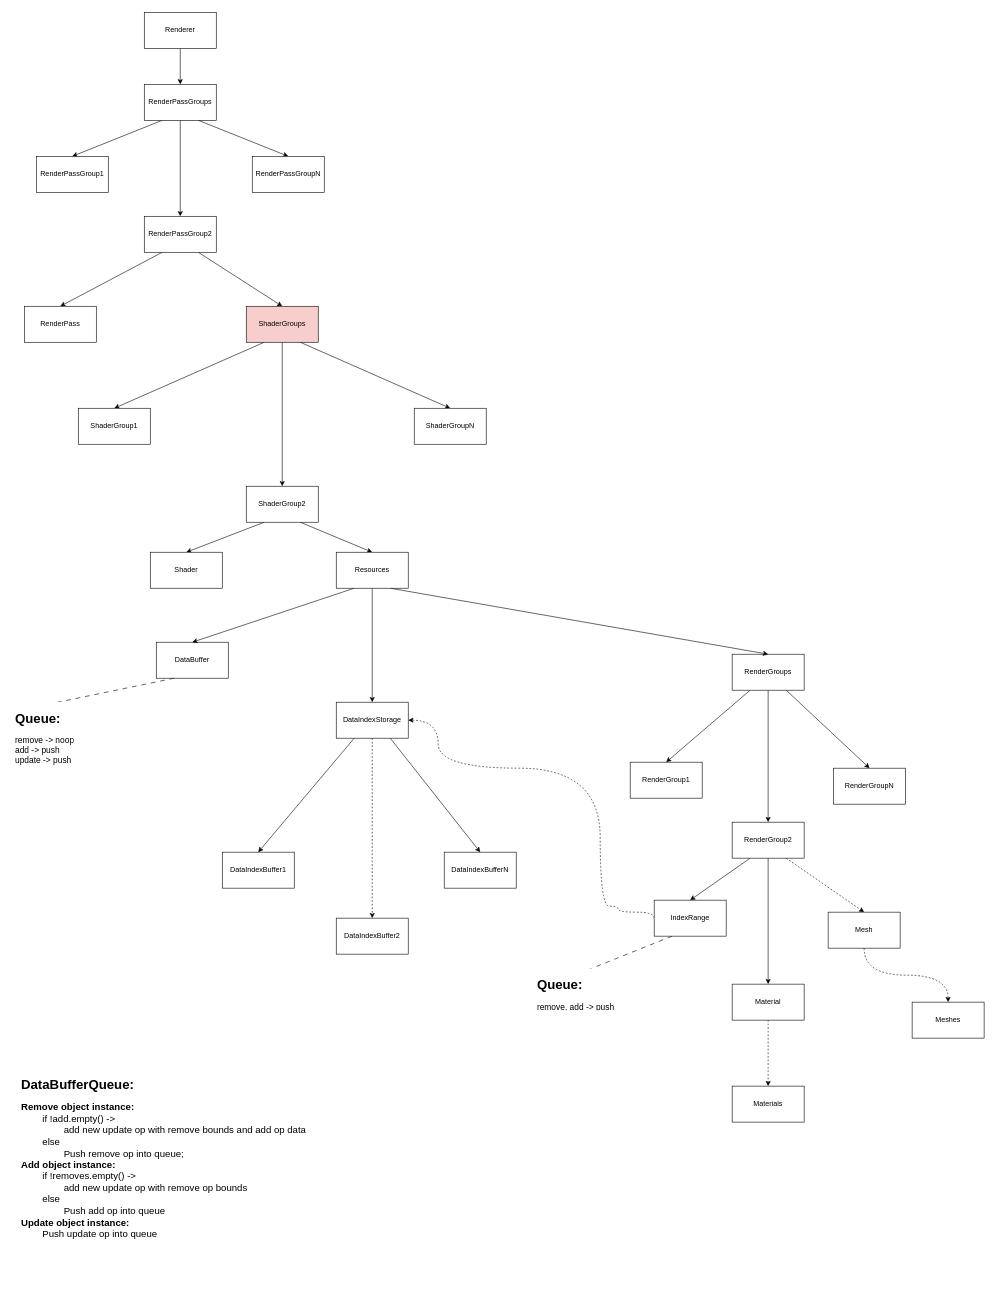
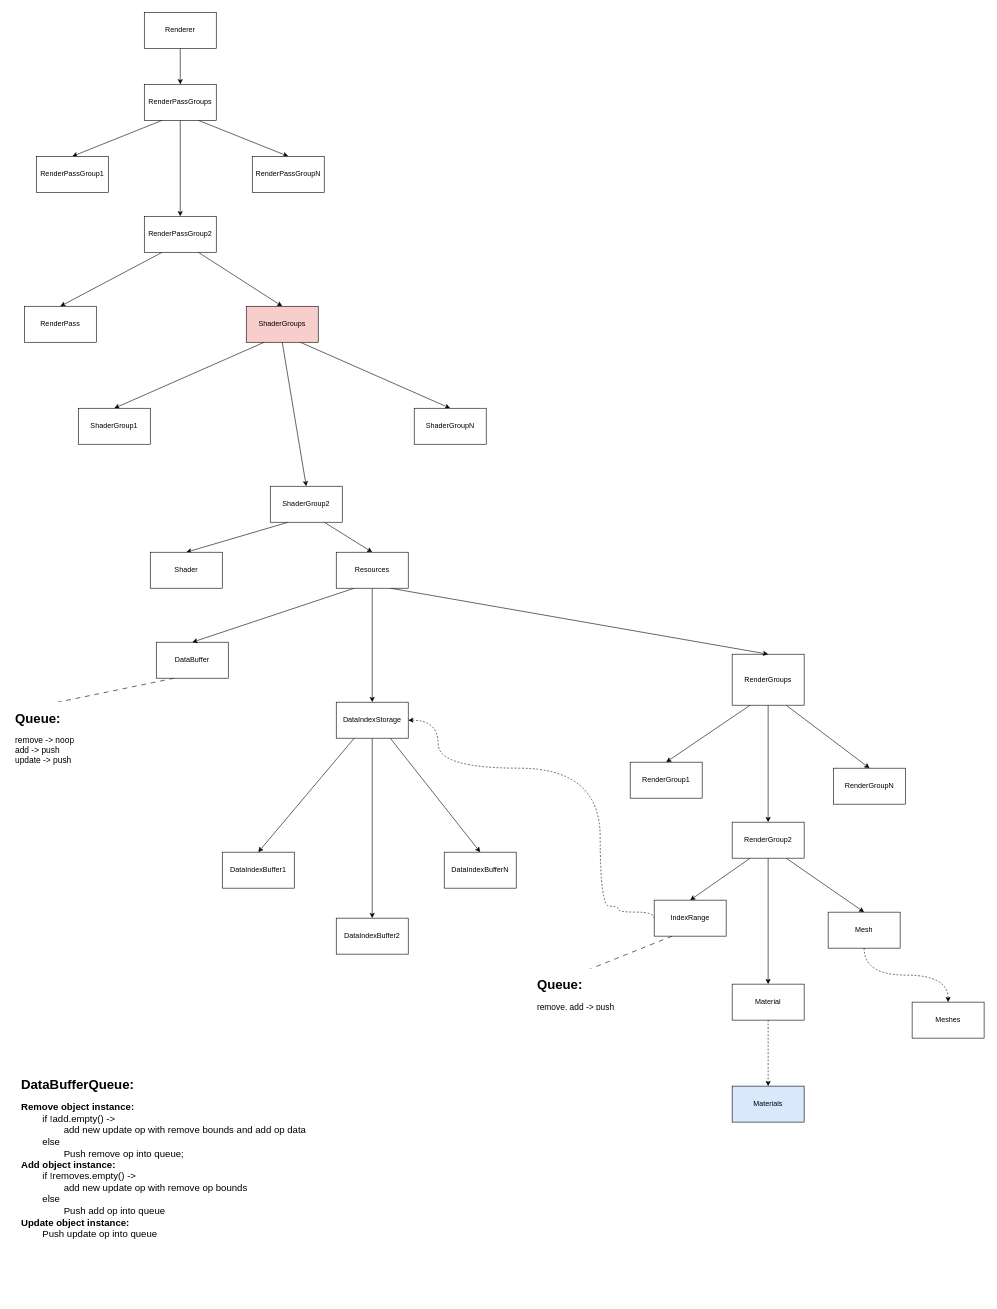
  <mxCell id="0" />
  <mxCell id="1" parent="0" />
  <mxCell id="2" style="edgeStyle=orthogonalEdgeStyle;rounded=0;orthogonalLoop=1;jettySize=auto;html=1;exitX=0.5;exitY=1;exitDx=0;exitDy=0;entryX=0.5;entryY=0;entryDx=0;entryDy=0;" parent="1" source="3" target="7" edge="1"><mxGeometry relative="1" as="geometry" /></mxCell>
  <mxCell id="3" value="Renderer" style="rounded=0;whiteSpace=wrap;html=1;" parent="1" vertex="1"><mxGeometry x="240" y="20" width="120" height="60" as="geometry" /></mxCell>
  <mxCell id="4" style="rounded=0;orthogonalLoop=1;jettySize=auto;html=1;exitX=0.25;exitY=1;exitDx=0;exitDy=0;entryX=0.5;entryY=0;entryDx=0;entryDy=0;" parent="1" source="7" target="8" edge="1"><mxGeometry relative="1" as="geometry" /></mxCell>
  <mxCell id="5" style="edgeStyle=none;rounded=0;orthogonalLoop=1;jettySize=auto;html=1;exitX=0.5;exitY=1;exitDx=0;exitDy=0;entryX=0.5;entryY=0;entryDx=0;entryDy=0;strokeColor=default;align=center;verticalAlign=middle;fontFamily=Helvetica;fontSize=11;fontColor=default;labelBackgroundColor=default;endArrow=classic;" parent="1" source="7" target="11" edge="1"><mxGeometry relative="1" as="geometry" /></mxCell>
  <mxCell id="6" style="edgeStyle=none;rounded=0;orthogonalLoop=1;jettySize=auto;html=1;exitX=0.75;exitY=1;exitDx=0;exitDy=0;entryX=0.5;entryY=0;entryDx=0;entryDy=0;strokeColor=default;align=center;verticalAlign=middle;fontFamily=Helvetica;fontSize=11;fontColor=default;labelBackgroundColor=default;endArrow=classic;" parent="1" source="7" target="12" edge="1"><mxGeometry relative="1" as="geometry" /></mxCell>
  <mxCell id="7" value="RenderPassGroups" style="rounded=0;whiteSpace=wrap;html=1;" parent="1" vertex="1"><mxGeometry x="240" y="140" width="120" height="60" as="geometry" /></mxCell>
  <mxCell id="8" value="RenderPassGroup1" style="rounded=0;whiteSpace=wrap;html=1;" parent="1" vertex="1"><mxGeometry x="60" y="260" width="120" height="60" as="geometry" /></mxCell>
  <mxCell id="9" style="rounded=0;orthogonalLoop=1;jettySize=auto;html=1;exitX=0.25;exitY=1;exitDx=0;exitDy=0;entryX=0.5;entryY=0;entryDx=0;entryDy=0;" edge="1" parent="1" source="11" target="53"><mxGeometry relative="1" as="geometry" /></mxCell>
  <mxCell id="10" style="edgeStyle=none;rounded=0;orthogonalLoop=1;jettySize=auto;html=1;exitX=0.75;exitY=1;exitDx=0;exitDy=0;entryX=0.5;entryY=0;entryDx=0;entryDy=0;strokeColor=default;align=center;verticalAlign=middle;fontFamily=Helvetica;fontSize=11;fontColor=default;labelBackgroundColor=default;endArrow=classic;" edge="1" parent="1" source="11" target="16"><mxGeometry relative="1" as="geometry" /></mxCell>
  <mxCell id="11" value="RenderPassGroup2" style="rounded=0;whiteSpace=wrap;html=1;" parent="1" vertex="1"><mxGeometry x="240" y="360" width="120" height="60" as="geometry" /></mxCell>
  <mxCell id="12" value="RenderPassGroupN" style="rounded=0;whiteSpace=wrap;html=1;" parent="1" vertex="1"><mxGeometry x="420" y="260" width="120" height="60" as="geometry" /></mxCell>
  <mxCell id="13" style="edgeStyle=none;rounded=0;orthogonalLoop=1;jettySize=auto;html=1;exitX=0.25;exitY=1;exitDx=0;exitDy=0;entryX=0.5;entryY=0;entryDx=0;entryDy=0;strokeColor=default;align=center;verticalAlign=middle;fontFamily=Helvetica;fontSize=11;fontColor=default;labelBackgroundColor=default;endArrow=classic;" parent="1" source="16" target="17" edge="1"><mxGeometry relative="1" as="geometry" /></mxCell>
  <mxCell id="14" style="edgeStyle=none;rounded=0;orthogonalLoop=1;jettySize=auto;html=1;exitX=0.5;exitY=1;exitDx=0;exitDy=0;entryX=0.5;entryY=0;entryDx=0;entryDy=0;strokeColor=default;align=center;verticalAlign=middle;fontFamily=Helvetica;fontSize=11;fontColor=default;labelBackgroundColor=default;endArrow=classic;" parent="1" source="16" target="20" edge="1"><mxGeometry relative="1" as="geometry" /></mxCell>
  <mxCell id="15" style="edgeStyle=none;rounded=0;orthogonalLoop=1;jettySize=auto;html=1;exitX=0.75;exitY=1;exitDx=0;exitDy=0;entryX=0.5;entryY=0;entryDx=0;entryDy=0;strokeColor=default;align=center;verticalAlign=middle;fontFamily=Helvetica;fontSize=11;fontColor=default;labelBackgroundColor=default;endArrow=classic;" parent="1" source="16" target="21" edge="1"><mxGeometry relative="1" as="geometry" /></mxCell>
  <mxCell id="16" value="ShaderGroups" style="rounded=0;whiteSpace=wrap;html=1;fillColor=#f8cecc;" parent="1" vertex="1"><mxGeometry x="410" y="510" width="120" height="60" as="geometry" /></mxCell>
  <mxCell id="17" value="&lt;div&gt;ShaderGroup1&lt;/div&gt;" style="rounded=0;whiteSpace=wrap;html=1;" parent="1" vertex="1"><mxGeometry x="130" y="680" width="120" height="60" as="geometry" /></mxCell>
  <mxCell id="18" style="edgeStyle=none;rounded=0;orthogonalLoop=1;jettySize=auto;html=1;exitX=0.25;exitY=1;exitDx=0;exitDy=0;entryX=0.5;entryY=0;entryDx=0;entryDy=0;strokeColor=default;align=center;verticalAlign=middle;fontFamily=Helvetica;fontSize=11;fontColor=default;labelBackgroundColor=default;endArrow=classic;" edge="1" parent="1" source="20" target="54"><mxGeometry relative="1" as="geometry" /></mxCell>
  <mxCell id="19" style="edgeStyle=none;rounded=0;orthogonalLoop=1;jettySize=auto;html=1;exitX=0.75;exitY=1;exitDx=0;exitDy=0;entryX=0.5;entryY=0;entryDx=0;entryDy=0;strokeColor=default;align=center;verticalAlign=middle;fontFamily=Helvetica;fontSize=11;fontColor=default;labelBackgroundColor=default;endArrow=classic;" edge="1" parent="1" source="20" target="58"><mxGeometry relative="1" as="geometry" /></mxCell>
- <mxCell id="20" value="ShaderGroup2" style="rounded=0;whiteSpace=wrap;html=1;" parent="1" vertex="1"><mxGeometry x="410" y="810" width="120" height="60" as="geometry" /></mxCell>
+ <mxCell id="20" value="ShaderGroup2" style="rounded=0;whiteSpace=wrap;html=1;" parent="1" vertex="1"><mxGeometry x="450" y="810" width="120" height="60" as="geometry" /></mxCell>
  <mxCell id="21" value="ShaderGroupN" style="rounded=0;whiteSpace=wrap;html=1;" parent="1" vertex="1"><mxGeometry x="690" y="680" width="120" height="60" as="geometry" /></mxCell>
  <mxCell id="22" style="edgeStyle=none;rounded=0;orthogonalLoop=1;jettySize=auto;html=1;exitX=0.25;exitY=1;exitDx=0;exitDy=0;entryX=0.5;entryY=0;entryDx=0;entryDy=0;strokeColor=default;align=center;verticalAlign=middle;fontFamily=Helvetica;fontSize=11;fontColor=default;labelBackgroundColor=default;endArrow=classic;" parent="1" source="25" target="35" edge="1"><mxGeometry relative="1" as="geometry" /></mxCell>
  <mxCell id="23" style="edgeStyle=none;rounded=0;orthogonalLoop=1;jettySize=auto;html=1;exitX=0.5;exitY=1;exitDx=0;exitDy=0;entryX=0.5;entryY=0;entryDx=0;entryDy=0;strokeColor=default;align=center;verticalAlign=middle;fontFamily=Helvetica;fontSize=11;fontColor=default;labelBackgroundColor=default;endArrow=classic;" parent="1" source="25" target="39" edge="1"><mxGeometry relative="1" as="geometry" /></mxCell>
  <mxCell id="24" style="edgeStyle=none;rounded=0;orthogonalLoop=1;jettySize=auto;html=1;exitX=0.75;exitY=1;exitDx=0;exitDy=0;entryX=0.5;entryY=0;entryDx=0;entryDy=0;strokeColor=default;align=center;verticalAlign=middle;fontFamily=Helvetica;fontSize=11;fontColor=default;labelBackgroundColor=default;endArrow=classic;" parent="1" source="25" target="40" edge="1"><mxGeometry relative="1" as="geometry" /></mxCell>
- <mxCell id="25" value="RenderGroups" style="rounded=0;whiteSpace=wrap;html=1;" parent="1" vertex="1"><mxGeometry x="1220" y="1090" width="120" height="60" as="geometry" /></mxCell>
+ <mxCell id="25" value="RenderGroups" style="rounded=0;whiteSpace=wrap;html=1;" parent="1" vertex="1"><mxGeometry x="1220" y="1090" width="120" height="85" as="geometry" /></mxCell>
  <mxCell id="26" style="rounded=0;orthogonalLoop=1;jettySize=auto;html=1;exitX=0.25;exitY=1;exitDx=0;exitDy=0;dashed=1;strokeColor=default;align=center;verticalAlign=middle;fontFamily=Helvetica;fontSize=11;fontColor=default;labelBackgroundColor=default;endArrow=classic;dashPattern=8 8;entryX=0.25;entryY=0;entryDx=0;entryDy=0;" parent="1" source="27" target="50" edge="1"><mxGeometry relative="1" as="geometry"><mxPoint x="-60" y="1510" as="targetPoint" /></mxGeometry></mxCell>
  <mxCell id="27" value="DataBuffer" style="rounded=0;whiteSpace=wrap;html=1;" parent="1" vertex="1"><mxGeometry x="260" y="1070" width="120" height="60" as="geometry" /></mxCell>
  <mxCell id="28" style="edgeStyle=none;rounded=0;orthogonalLoop=1;jettySize=auto;html=1;exitX=0.25;exitY=1;exitDx=0;exitDy=0;entryX=0.5;entryY=0;entryDx=0;entryDy=0;strokeColor=default;align=center;verticalAlign=middle;fontFamily=Helvetica;fontSize=11;fontColor=default;labelBackgroundColor=default;endArrow=classic;" parent="1" source="31" target="32" edge="1"><mxGeometry relative="1" as="geometry" /></mxCell>
- <mxCell id="29" style="edgeStyle=none;rounded=0;orthogonalLoop=1;jettySize=auto;html=1;exitX=0.5;exitY=1;exitDx=0;exitDy=0;entryX=0.5;entryY=0;entryDx=0;entryDy=0;strokeColor=default;align=center;verticalAlign=middle;fontFamily=Helvetica;fontSize=11;fontColor=default;labelBackgroundColor=default;endArrow=classic;dashed=1;" parent="1" source="31" target="33" edge="1"><mxGeometry relative="1" as="geometry" /></mxCell>
+ <mxCell id="29" style="edgeStyle=none;rounded=0;orthogonalLoop=1;jettySize=auto;html=1;exitX=0.5;exitY=1;exitDx=0;exitDy=0;entryX=0.5;entryY=0;entryDx=0;entryDy=0;strokeColor=default;align=center;verticalAlign=middle;fontFamily=Helvetica;fontSize=11;fontColor=default;labelBackgroundColor=default;endArrow=classic;" parent="1" source="31" target="33" edge="1"><mxGeometry relative="1" as="geometry" /></mxCell>
  <mxCell id="30" style="edgeStyle=none;rounded=0;orthogonalLoop=1;jettySize=auto;html=1;exitX=0.75;exitY=1;exitDx=0;exitDy=0;entryX=0.5;entryY=0;entryDx=0;entryDy=0;strokeColor=default;align=center;verticalAlign=middle;fontFamily=Helvetica;fontSize=11;fontColor=default;labelBackgroundColor=default;endArrow=classic;" parent="1" source="31" target="34" edge="1"><mxGeometry relative="1" as="geometry" /></mxCell>
  <mxCell id="31" value="DataIndexStorage" style="rounded=0;whiteSpace=wrap;html=1;" parent="1" vertex="1"><mxGeometry x="560" y="1170" width="120" height="60" as="geometry" /></mxCell>
  <mxCell id="32" value="DataIndexBuffer1" style="rounded=0;whiteSpace=wrap;html=1;" parent="1" vertex="1"><mxGeometry x="370" y="1420" width="120" height="60" as="geometry" /></mxCell>
  <mxCell id="33" value="DataIndexBuffer2" style="rounded=0;whiteSpace=wrap;html=1;" parent="1" vertex="1"><mxGeometry x="560" y="1530" width="120" height="60" as="geometry" /></mxCell>
  <mxCell id="34" value="DataIndexBufferN" style="rounded=0;whiteSpace=wrap;html=1;" parent="1" vertex="1"><mxGeometry x="740" y="1420" width="120" height="60" as="geometry" /></mxCell>
  <mxCell id="35" value="RenderGroup1" style="rounded=0;whiteSpace=wrap;html=1;" parent="1" vertex="1"><mxGeometry x="1050" y="1270" width="120" height="60" as="geometry" /></mxCell>
  <mxCell id="36" style="edgeStyle=none;rounded=0;orthogonalLoop=1;jettySize=auto;html=1;exitX=0.5;exitY=1;exitDx=0;exitDy=0;entryX=0.5;entryY=0;entryDx=0;entryDy=0;strokeColor=default;align=center;verticalAlign=middle;fontFamily=Helvetica;fontSize=11;fontColor=default;labelBackgroundColor=default;endArrow=classic;" parent="1" source="39" target="42" edge="1"><mxGeometry relative="1" as="geometry" /></mxCell>
- <mxCell id="37" style="edgeStyle=none;rounded=0;orthogonalLoop=1;jettySize=auto;html=1;exitX=0.75;exitY=1;exitDx=0;exitDy=0;entryX=0.5;entryY=0;entryDx=0;entryDy=0;strokeColor=default;align=center;verticalAlign=middle;fontFamily=Helvetica;fontSize=11;fontColor=default;labelBackgroundColor=default;endArrow=classic;dashed=1;" parent="1" source="39" target="44" edge="1"><mxGeometry relative="1" as="geometry" /></mxCell>
+ <mxCell id="37" style="edgeStyle=none;rounded=0;orthogonalLoop=1;jettySize=auto;html=1;exitX=0.75;exitY=1;exitDx=0;exitDy=0;entryX=0.5;entryY=0;entryDx=0;entryDy=0;strokeColor=default;align=center;verticalAlign=middle;fontFamily=Helvetica;fontSize=11;fontColor=default;labelBackgroundColor=default;endArrow=classic;" parent="1" source="39" target="44" edge="1"><mxGeometry relative="1" as="geometry" /></mxCell>
  <mxCell id="38" style="edgeStyle=none;rounded=0;orthogonalLoop=1;jettySize=auto;html=1;exitX=0.25;exitY=1;exitDx=0;exitDy=0;entryX=0.5;entryY=0;entryDx=0;entryDy=0;strokeColor=default;align=center;verticalAlign=middle;fontFamily=Helvetica;fontSize=11;fontColor=default;labelBackgroundColor=default;endArrow=classic;" parent="1" source="39" target="49" edge="1"><mxGeometry relative="1" as="geometry" /></mxCell>
  <mxCell id="39" value="RenderGroup2" style="rounded=0;whiteSpace=wrap;html=1;" parent="1" vertex="1"><mxGeometry x="1220" y="1370" width="120" height="60" as="geometry" /></mxCell>
  <mxCell id="40" value="RenderGroupN" style="rounded=0;whiteSpace=wrap;html=1;" parent="1" vertex="1"><mxGeometry x="1389" y="1280" width="120" height="60" as="geometry" /></mxCell>
  <mxCell id="41" style="edgeStyle=orthogonalEdgeStyle;rounded=0;orthogonalLoop=1;jettySize=auto;html=1;exitX=0.5;exitY=1;exitDx=0;exitDy=0;entryX=0.5;entryY=0;entryDx=0;entryDy=0;dashed=1;strokeColor=default;align=center;verticalAlign=middle;fontFamily=Helvetica;fontSize=11;fontColor=default;labelBackgroundColor=default;endArrow=classic;curved=1;" parent="1" source="42" target="45" edge="1"><mxGeometry relative="1" as="geometry" /></mxCell>
  <mxCell id="42" value="Material" style="rounded=0;whiteSpace=wrap;html=1;" parent="1" vertex="1"><mxGeometry x="1220" y="1640" width="120" height="60" as="geometry" /></mxCell>
  <mxCell id="43" style="edgeStyle=orthogonalEdgeStyle;rounded=0;orthogonalLoop=1;jettySize=auto;html=1;exitX=0.5;exitY=1;exitDx=0;exitDy=0;entryX=0.5;entryY=0;entryDx=0;entryDy=0;dashed=1;strokeColor=default;align=center;verticalAlign=middle;fontFamily=Helvetica;fontSize=11;fontColor=default;labelBackgroundColor=default;endArrow=classic;curved=1;" parent="1" source="44" target="46" edge="1"><mxGeometry relative="1" as="geometry" /></mxCell>
  <mxCell id="44" value="Mesh" style="rounded=0;whiteSpace=wrap;html=1;" parent="1" vertex="1"><mxGeometry x="1380" y="1520" width="120" height="60" as="geometry" /></mxCell>
- <mxCell id="45" value="Materials" style="rounded=0;whiteSpace=wrap;html=1;" parent="1" vertex="1"><mxGeometry x="1220" y="1810" width="120" height="60" as="geometry" /></mxCell>
+ <mxCell id="45" value="Materials" style="rounded=0;whiteSpace=wrap;html=1;fillColor=#dae8fc;" parent="1" vertex="1"><mxGeometry x="1220" y="1810" width="120" height="60" as="geometry" /></mxCell>
  <mxCell id="46" value="Meshes" style="rounded=0;whiteSpace=wrap;html=1;" parent="1" vertex="1"><mxGeometry x="1520" y="1670" width="120" height="60" as="geometry" /></mxCell>
  <mxCell id="47" style="edgeStyle=orthogonalEdgeStyle;rounded=0;orthogonalLoop=1;jettySize=auto;html=1;exitX=0;exitY=0.5;exitDx=0;exitDy=0;entryX=1;entryY=0.5;entryDx=0;entryDy=0;strokeColor=default;align=center;verticalAlign=middle;fontFamily=Helvetica;fontSize=11;fontColor=default;labelBackgroundColor=default;endArrow=classic;curved=1;dashed=1;" parent="1" source="49" target="31" edge="1"><mxGeometry relative="1" as="geometry"><Array as="points"><mxPoint x="1090" y="1520" /><mxPoint x="1030" y="1520" /><mxPoint x="1030" y="1510" /><mxPoint x="1000" y="1510" /><mxPoint x="1000" y="1280" /><mxPoint x="730" y="1280" /><mxPoint x="730" y="1200" /></Array></mxGeometry></mxCell>
  <mxCell id="48" style="edgeStyle=none;rounded=0;orthogonalLoop=1;jettySize=auto;html=1;exitX=0.25;exitY=1;exitDx=0;exitDy=0;entryX=0.5;entryY=0;entryDx=0;entryDy=0;dashed=1;dashPattern=8 8;strokeColor=default;align=center;verticalAlign=middle;fontFamily=Helvetica;fontSize=11;fontColor=default;labelBackgroundColor=default;endArrow=classic;" parent="1" source="49" target="51" edge="1"><mxGeometry relative="1" as="geometry" /></mxCell>
  <mxCell id="49" value="IndexRange" style="rounded=0;whiteSpace=wrap;html=1;" parent="1" vertex="1"><mxGeometry x="1090" y="1500" width="120" height="60" as="geometry" /></mxCell>
  <mxCell id="50" value="&lt;h1&gt;Queue:&lt;/h1&gt;&lt;div style=&quot;font-size: 14px;&quot;&gt;remove -&amp;gt; noop&lt;/div&gt;&lt;div style=&quot;font-size: 14px;&quot;&gt;add -&amp;gt; push&lt;/div&gt;&lt;div style=&quot;font-size: 14px;&quot;&gt;update -&amp;gt; push&lt;br&gt;&lt;/div&gt;" style="text;html=1;spacing=5;spacingTop=-20;whiteSpace=wrap;overflow=hidden;rounded=0;fontFamily=Helvetica;fontSize=11;fontColor=default;labelBackgroundColor=default;" parent="1" vertex="1"><mxGeometry x="20" y="1180" width="110" height="110" as="geometry" /></mxCell>
  <mxCell id="51" value="&lt;h1&gt;Queue:&lt;/h1&gt;&lt;font style=&quot;font-size: 14px;&quot;&gt;remove, add -&amp;gt; push&lt;/font&gt;" style="text;html=1;spacing=5;spacingTop=-20;whiteSpace=wrap;overflow=hidden;rounded=0;fontFamily=Helvetica;fontSize=11;fontColor=default;labelBackgroundColor=default;" parent="1" vertex="1"><mxGeometry x="890" y="1624" width="140" height="60" as="geometry" /></mxCell>
  <mxCell id="52" value="&lt;h1&gt;DataBufferQueue:&lt;/h1&gt;&lt;div style=&quot;font-size: 16px;&quot;&gt;&lt;b&gt;Remove object instance:&lt;/b&gt;&lt;/div&gt;&lt;div style=&quot;font-size: 16px;&quot;&gt;&lt;b&gt;&lt;span style=&quot;white-space: pre;&quot;&gt;&#09;&lt;/span&gt;&lt;/b&gt;if !add.empty() -&amp;gt;&lt;/div&gt;&lt;div style=&quot;font-size: 16px;&quot;&gt;&lt;span style=&quot;white-space: pre;&quot;&gt;&#09;&lt;/span&gt;&lt;span style=&quot;white-space: pre;&quot;&gt;&#09;&lt;/span&gt;add new update op with remove bounds and add op data&lt;/div&gt;&lt;div style=&quot;font-size: 16px;&quot;&gt;&lt;span style=&quot;white-space: pre;&quot;&gt;&#09;&lt;/span&gt;else&lt;br&gt;&lt;/div&gt;&lt;div style=&quot;font-size: 16px;&quot;&gt;&lt;b&gt;&lt;span style=&quot;white-space: pre;&quot;&gt;&#09;&lt;/span&gt;&lt;/b&gt;&lt;span style=&quot;white-space: pre;&quot;&gt;&#09;&lt;/span&gt;Push remove op into queue;&lt;/div&gt;&lt;div style=&quot;font-size: 16px;&quot;&gt;&lt;b&gt;Add object instance:&lt;/b&gt;&lt;/div&gt;&lt;div style=&quot;font-size: 16px;&quot;&gt;&lt;b&gt;&lt;span style=&quot;white-space: pre;&quot;&gt;&#09;&lt;/span&gt;&lt;/b&gt;if !removes.empty() -&amp;gt; &lt;br&gt;&lt;/div&gt;&lt;div style=&quot;font-size: 16px;&quot;&gt;&lt;span style=&quot;white-space: pre;&quot;&gt;&#09;&lt;/span&gt;&lt;span style=&quot;white-space: pre;&quot;&gt;&#09;&lt;/span&gt;add new update op with remove op bounds&lt;/div&gt;&lt;div style=&quot;font-size: 16px;&quot;&gt;&lt;span style=&quot;white-space: pre;&quot;&gt;&#09;&lt;/span&gt;else&lt;/div&gt;&lt;div style=&quot;font-size: 16px;&quot;&gt;&lt;span style=&quot;white-space: pre;&quot;&gt;&#09;&lt;/span&gt;&lt;span style=&quot;white-space: pre;&quot;&gt;&#09;&lt;/span&gt;Push add op into queue &lt;br&gt;&lt;/div&gt;&lt;div style=&quot;font-size: 16px;&quot;&gt;&lt;b&gt;Update object instance:&lt;/b&gt;&lt;/div&gt;&lt;div style=&quot;font-size: 16px;&quot;&gt;&lt;b&gt;&lt;span style=&quot;white-space: pre;&quot;&gt;&#09;&lt;/span&gt;&lt;/b&gt;Push update op into queue&lt;br&gt;&lt;/div&gt;&lt;div style=&quot;font-size: 16px;&quot;&gt;&lt;b&gt;&lt;span style=&quot;white-space: pre;&quot;&gt;&#09;&lt;/span&gt;&lt;br&gt;&lt;/b&gt;&lt;/div&gt;" style="text;html=1;spacing=5;spacingTop=-20;whiteSpace=wrap;overflow=hidden;rounded=0;fontFamily=Helvetica;fontSize=11;fontColor=default;labelBackgroundColor=default;" parent="1" vertex="1"><mxGeometry x="30" y="1790" width="590" height="370" as="geometry" /></mxCell>
  <mxCell id="53" value="RenderPass" style="rounded=0;whiteSpace=wrap;html=1;" vertex="1" parent="1"><mxGeometry x="40" y="510" width="120" height="60" as="geometry" /></mxCell>
  <mxCell id="54" value="Shader" style="rounded=0;whiteSpace=wrap;html=1;" vertex="1" parent="1"><mxGeometry x="250" y="920" width="120" height="60" as="geometry" /></mxCell>
  <mxCell id="55" style="edgeStyle=none;rounded=0;orthogonalLoop=1;jettySize=auto;html=1;exitX=0.25;exitY=1;exitDx=0;exitDy=0;entryX=0.5;entryY=0;entryDx=0;entryDy=0;strokeColor=default;align=center;verticalAlign=middle;fontFamily=Helvetica;fontSize=11;fontColor=default;labelBackgroundColor=default;endArrow=classic;" edge="1" parent="1" source="58" target="27"><mxGeometry relative="1" as="geometry" /></mxCell>
  <mxCell id="56" style="edgeStyle=none;rounded=0;orthogonalLoop=1;jettySize=auto;html=1;exitX=0.5;exitY=1;exitDx=0;exitDy=0;entryX=0.5;entryY=0;entryDx=0;entryDy=0;strokeColor=default;align=center;verticalAlign=middle;fontFamily=Helvetica;fontSize=11;fontColor=default;labelBackgroundColor=default;endArrow=classic;" edge="1" parent="1" source="58" target="31"><mxGeometry relative="1" as="geometry" /></mxCell>
  <mxCell id="57" style="edgeStyle=none;rounded=0;orthogonalLoop=1;jettySize=auto;html=1;exitX=0.75;exitY=1;exitDx=0;exitDy=0;entryX=0.5;entryY=0;entryDx=0;entryDy=0;strokeColor=default;align=center;verticalAlign=middle;fontFamily=Helvetica;fontSize=11;fontColor=default;labelBackgroundColor=default;endArrow=classic;" edge="1" parent="1" source="58" target="25"><mxGeometry relative="1" as="geometry" /></mxCell>
  <mxCell id="58" value="Resources" style="rounded=0;whiteSpace=wrap;html=1;" vertex="1" parent="1"><mxGeometry x="560" y="920" width="120" height="60" as="geometry" /></mxCell>
